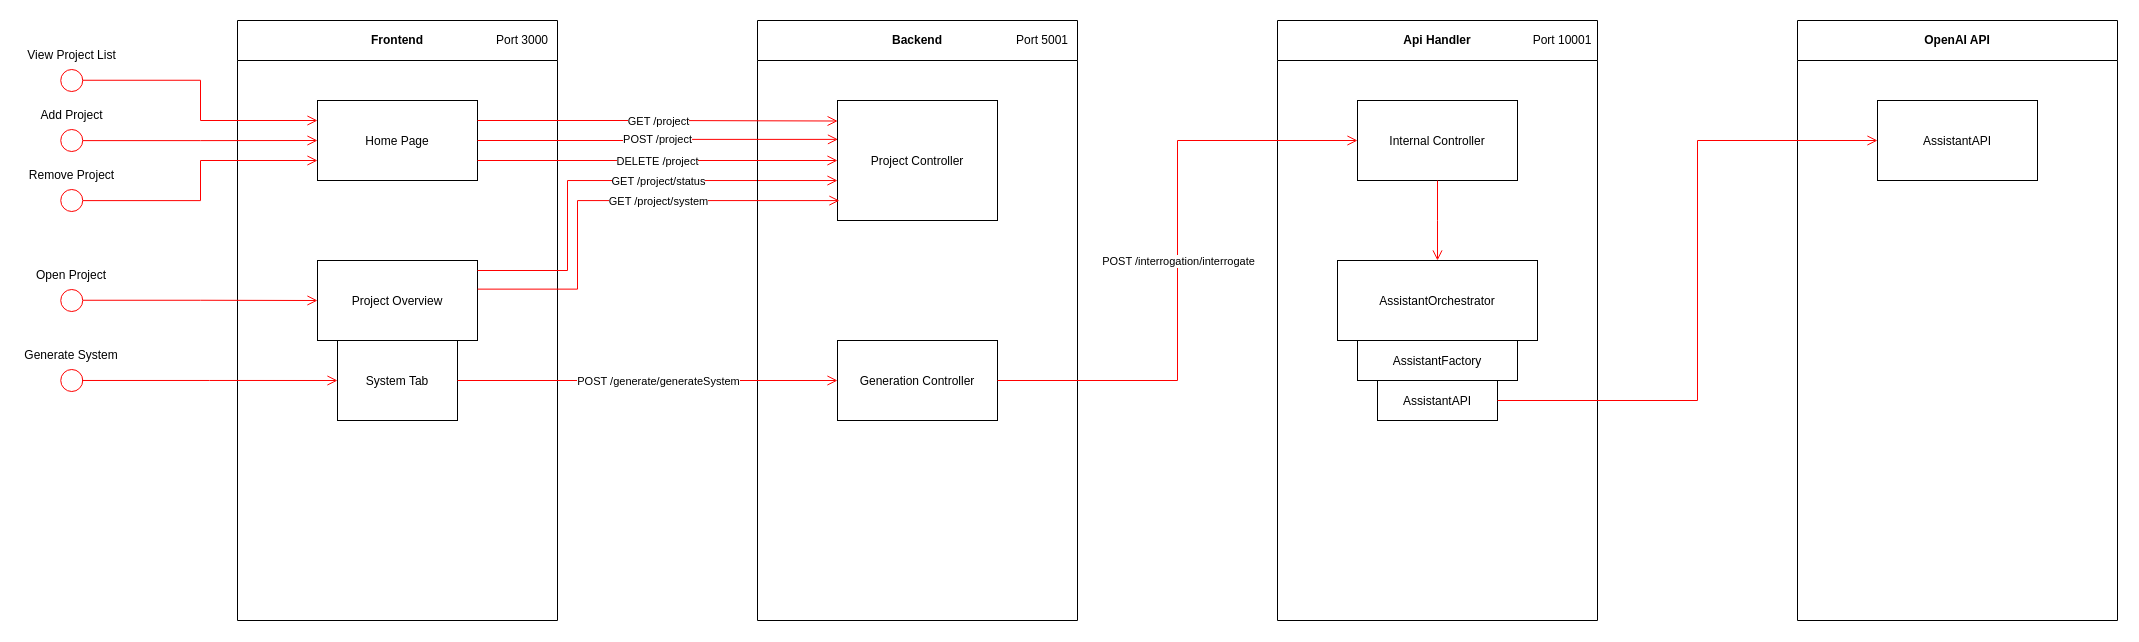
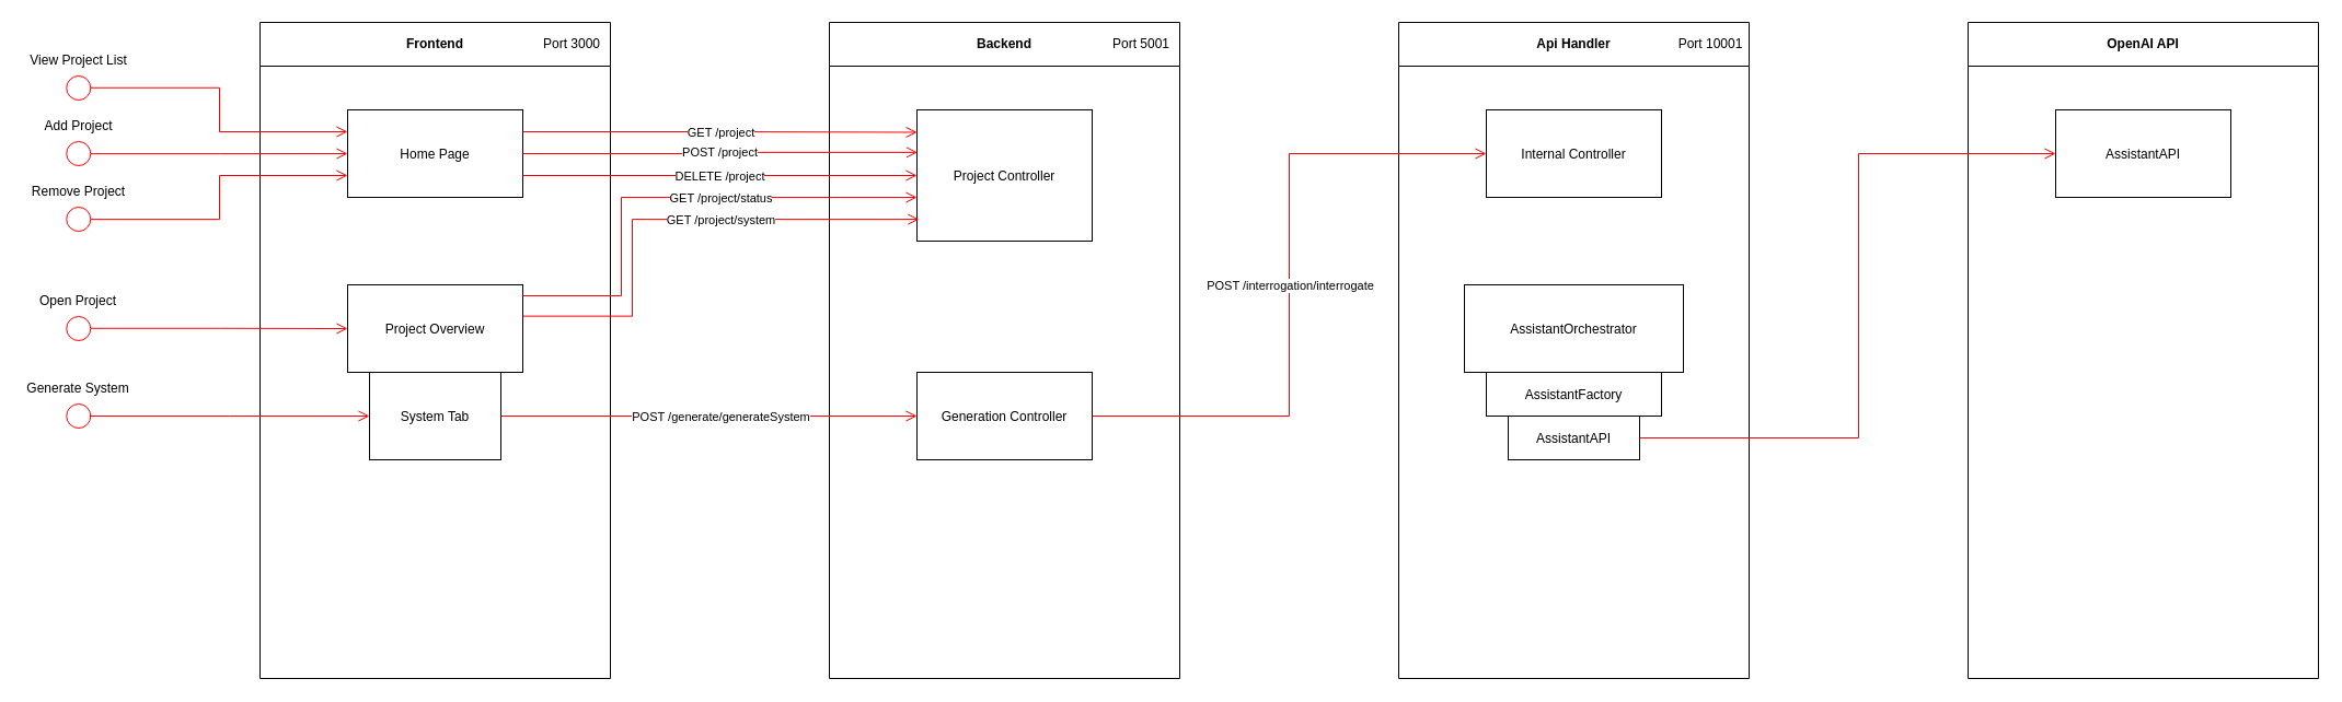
  <mxCell id="0" />
  <mxCell id="1" parent="0" />
  <mxCell id="2" value="Frontend" style="swimlane;whiteSpace=wrap;startSize=40;" vertex="1" parent="1"><mxGeometry x="237" y="20" width="320" height="600" as="geometry" /></mxCell>
  <mxCell id="3" value="Home Page" style="" parent="2" vertex="1"><mxGeometry x="80" y="80" width="160" height="80" as="geometry" /></mxCell>
  <mxCell id="4" value="Project Overview" style="" vertex="1" parent="2"><mxGeometry x="80" y="240" width="160" height="80" as="geometry" /></mxCell>
  <mxCell id="5" value="Port 3000" style="text;html=1;align=center;verticalAlign=middle;whiteSpace=wrap;rounded=0;" vertex="1" parent="2"><mxGeometry x="250" width="70" height="40" as="geometry" /></mxCell>
  <mxCell id="6" value="" style="edgeStyle=elbowEdgeStyle;elbow=horizontal;verticalAlign=bottom;endArrow=open;endSize=8;strokeColor=#FF0000;endFill=1;rounded=0;entryX=0;entryY=0.667;entryDx=0;entryDy=0;entryPerimeter=0;" edge="1" parent="2" target="19"><mxGeometry x="1420" y="40" as="geometry"><mxPoint x="471" y="250" as="targetPoint" /><mxPoint x="240" y="250" as="sourcePoint" /><Array as="points"><mxPoint x="330" y="210" /></Array></mxGeometry></mxCell>
  <mxCell id="7" value="GET /project/status" style="edgeLabel;html=1;align=center;verticalAlign=middle;resizable=0;points=[];" vertex="1" connectable="0" parent="6"><mxGeometry relative="1" as="geometry"><mxPoint x="45" as="offset" /></mxGeometry></mxCell>
  <mxCell id="8" value="System Tab" style="" vertex="1" parent="2"><mxGeometry x="100" y="320" width="120" height="80" as="geometry" /></mxCell>
  <mxCell id="9" value="" style="ellipse;shape=startState;fillColor=#FFFFFF;strokeColor=#ff0000;" parent="1" vertex="1"><mxGeometry x="56.25" y="125" width="30" height="30" as="geometry" /></mxCell>
  <mxCell id="10" value="" style="edgeStyle=elbowEdgeStyle;elbow=horizontal;verticalAlign=bottom;endArrow=open;endSize=8;strokeColor=#FF0000;endFill=1;rounded=0;exitX=0.867;exitY=0.504;exitDx=0;exitDy=0;exitPerimeter=0;" parent="1" source="9" target="3" edge="1"><mxGeometry x="1540" y="160" as="geometry"><mxPoint x="392" y="230" as="targetPoint" /></mxGeometry></mxCell>
  <mxCell id="11" value="Add Project" style="text;html=1;align=center;verticalAlign=middle;whiteSpace=wrap;rounded=0;" vertex="1" parent="1"><mxGeometry x="38.75" y="100" width="65" height="30" as="geometry" /></mxCell>
  <mxCell id="12" value="" style="ellipse;shape=startState;fillColor=#FFFFFF;strokeColor=#ff0000;" vertex="1" parent="1"><mxGeometry x="56.25" y="185" width="30" height="30" as="geometry" /></mxCell>
  <mxCell id="13" value="Remove Project" style="text;html=1;align=center;verticalAlign=middle;whiteSpace=wrap;rounded=0;" vertex="1" parent="1"><mxGeometry x="25" y="160" width="92.5" height="30" as="geometry" /></mxCell>
  <mxCell id="14" value="" style="ellipse;shape=startState;fillColor=#FFFFFF;strokeColor=#ff0000;" vertex="1" parent="1"><mxGeometry x="56.25" y="65" width="30" height="30" as="geometry" /></mxCell>
  <mxCell id="15" value="View Project List" style="text;html=1;align=center;verticalAlign=middle;whiteSpace=wrap;rounded=0;" vertex="1" parent="1"><mxGeometry x="25" y="40" width="92.5" height="30" as="geometry" /></mxCell>
  <mxCell id="16" value="" style="edgeStyle=elbowEdgeStyle;elbow=horizontal;verticalAlign=bottom;endArrow=open;endSize=8;strokeColor=#FF0000;endFill=1;rounded=0;exitX=0.861;exitY=0.492;exitDx=0;exitDy=0;entryX=0;entryY=0.25;entryDx=0;entryDy=0;exitPerimeter=0;" edge="1" parent="1" source="14" target="3"><mxGeometry x="1540" y="160" as="geometry"><mxPoint x="367" y="74.13" as="targetPoint" /><mxPoint x="137" y="74.56" as="sourcePoint" /></mxGeometry></mxCell>
  <mxCell id="17" value="" style="edgeStyle=elbowEdgeStyle;elbow=horizontal;verticalAlign=bottom;endArrow=open;endSize=8;strokeColor=#FF0000;endFill=1;rounded=0;exitX=0.872;exitY=0.504;exitDx=0;exitDy=0;entryX=0;entryY=0.75;entryDx=0;entryDy=0;exitPerimeter=0;" edge="1" parent="1" source="12" target="3"><mxGeometry x="1540" y="160" as="geometry"><mxPoint x="317" y="220" as="targetPoint" /><mxPoint x="87" y="220" as="sourcePoint" /></mxGeometry></mxCell>
  <mxCell id="18" value="Backend" style="swimlane;whiteSpace=wrap;startSize=40;" vertex="1" parent="1"><mxGeometry x="757" y="20" width="320" height="600" as="geometry" /></mxCell>
  <mxCell id="19" value="Project Controller" style="" vertex="1" parent="18"><mxGeometry x="80" y="80" width="160" height="120" as="geometry" /></mxCell>
  <mxCell id="20" value="Generation Controller" style="" vertex="1" parent="18"><mxGeometry x="80" y="320" width="160" height="80" as="geometry" /></mxCell>
  <mxCell id="21" value="Port 5001" style="text;html=1;align=center;verticalAlign=middle;whiteSpace=wrap;rounded=0;" vertex="1" parent="18"><mxGeometry x="250" width="70" height="40" as="geometry" /></mxCell>
  <mxCell id="22" value="" style="edgeStyle=elbowEdgeStyle;elbow=horizontal;verticalAlign=bottom;endArrow=open;endSize=8;strokeColor=#FF0000;endFill=1;rounded=0;exitX=1;exitY=0.25;exitDx=0;exitDy=0;entryX=0.001;entryY=0.171;entryDx=0;entryDy=0;entryPerimeter=0;" edge="1" parent="1" source="3" target="19"><mxGeometry x="1540" y="160" as="geometry"><mxPoint x="747" y="120" as="targetPoint" /><mxPoint x="477" y="120" as="sourcePoint" /></mxGeometry></mxCell>
  <mxCell id="23" value="GET /project" style="edgeLabel;html=1;align=center;verticalAlign=middle;resizable=0;points=[];" vertex="1" connectable="0" parent="22"><mxGeometry relative="1" as="geometry"><mxPoint as="offset" /></mxGeometry></mxCell>
  <mxCell id="24" value="" style="edgeStyle=elbowEdgeStyle;elbow=horizontal;verticalAlign=bottom;endArrow=open;endSize=8;strokeColor=#FF0000;endFill=1;rounded=0;exitX=1;exitY=0.5;exitDx=0;exitDy=0;entryX=0.003;entryY=0.324;entryDx=0;entryDy=0;entryPerimeter=0;" edge="1" parent="1" source="3" target="19"><mxGeometry x="1540" y="160" as="geometry"><mxPoint x="727" y="140" as="targetPoint" /><mxPoint x="517" y="160" as="sourcePoint" /></mxGeometry></mxCell>
  <mxCell id="25" value="POST /project" style="edgeLabel;html=1;align=center;verticalAlign=middle;resizable=0;points=[];" vertex="1" connectable="0" parent="24"><mxGeometry relative="1" as="geometry"><mxPoint as="offset" /></mxGeometry></mxCell>
  <mxCell id="26" value="" style="edgeStyle=elbowEdgeStyle;elbow=horizontal;verticalAlign=bottom;endArrow=open;endSize=8;strokeColor=#FF0000;endFill=1;rounded=0;exitX=1;exitY=0.75;exitDx=0;exitDy=0;entryX=0;entryY=0.5;entryDx=0;entryDy=0;" edge="1" parent="1" source="3" target="19"><mxGeometry x="1540" y="160" as="geometry"><mxPoint x="737" y="160" as="targetPoint" /><mxPoint x="517" y="180" as="sourcePoint" /></mxGeometry></mxCell>
  <mxCell id="27" value="DELETE /project" style="edgeLabel;html=1;align=center;verticalAlign=middle;resizable=0;points=[];" vertex="1" connectable="0" parent="26"><mxGeometry relative="1" as="geometry"><mxPoint x="-1" as="offset" /></mxGeometry></mxCell>
  <mxCell id="28" value="" style="ellipse;shape=startState;fillColor=#FFFFFF;strokeColor=#ff0000;" vertex="1" parent="1"><mxGeometry x="56.25" y="285" width="30" height="30" as="geometry" /></mxCell>
  <mxCell id="29" value="" style="edgeStyle=elbowEdgeStyle;elbow=horizontal;verticalAlign=bottom;endArrow=open;endSize=8;strokeColor=#FF0000;endFill=1;rounded=0;entryX=0;entryY=0.5;entryDx=0;entryDy=0;exitX=0.872;exitY=0.492;exitDx=0;exitDy=0;exitPerimeter=0;" edge="1" parent="1" source="28" target="4"><mxGeometry x="1540" y="160" as="geometry"><mxPoint x="257" y="310" as="targetPoint" /></mxGeometry></mxCell>
  <mxCell id="30" value="Open Project" style="text;html=1;align=center;verticalAlign=middle;whiteSpace=wrap;rounded=0;" vertex="1" parent="1"><mxGeometry x="32.13" y="260" width="78.25" height="30" as="geometry" /></mxCell>
  <mxCell id="31" value="" style="edgeStyle=elbowEdgeStyle;elbow=horizontal;verticalAlign=bottom;endArrow=open;endSize=8;strokeColor=#FF0000;endFill=1;rounded=0;entryX=0.012;entryY=0.834;entryDx=0;entryDy=0;entryPerimeter=0;exitX=1.001;exitY=0.358;exitDx=0;exitDy=0;exitPerimeter=0;" edge="1" parent="1" source="4" target="19"><mxGeometry x="1420" y="40" as="geometry"><mxPoint x="763" y="199" as="targetPoint" /><mxPoint x="487" y="290" as="sourcePoint" /><Array as="points"><mxPoint x="577" y="240" /></Array></mxGeometry></mxCell>
  <mxCell id="32" value="GET /project/system" style="edgeLabel;html=1;align=center;verticalAlign=middle;resizable=0;points=[];" vertex="1" connectable="0" parent="31"><mxGeometry relative="1" as="geometry"><mxPoint x="44" as="offset" /></mxGeometry></mxCell>
  <mxCell id="33" value="" style="ellipse;shape=startState;fillColor=#FFFFFF;strokeColor=#ff0000;" vertex="1" parent="1"><mxGeometry x="56.26" y="365" width="30" height="30" as="geometry" /></mxCell>
  <mxCell id="34" value="" style="edgeStyle=elbowEdgeStyle;elbow=horizontal;verticalAlign=bottom;endArrow=open;endSize=8;strokeColor=#FF0000;endFill=1;rounded=0;entryX=0;entryY=0.5;entryDx=0;entryDy=0;exitX=0.842;exitY=0.499;exitDx=0;exitDy=0;exitPerimeter=0;" edge="1" parent="1" source="33" target="8"><mxGeometry x="1540" y="160" as="geometry"><mxPoint x="309.87" y="380" as="targetPoint" /></mxGeometry></mxCell>
  <mxCell id="35" value="Generate System" style="text;html=1;align=center;verticalAlign=middle;whiteSpace=wrap;rounded=0;" vertex="1" parent="1"><mxGeometry x="20.26" y="340" width="102" height="30" as="geometry" /></mxCell>
  <mxCell id="36" value="" style="edgeStyle=elbowEdgeStyle;elbow=horizontal;verticalAlign=bottom;endArrow=open;endSize=8;strokeColor=#FF0000;endFill=1;rounded=0;entryX=0;entryY=0.5;entryDx=0;entryDy=0;exitX=1;exitY=0.5;exitDx=0;exitDy=0;" edge="1" parent="1" source="8" target="20"><mxGeometry x="1540" y="160" as="geometry"><mxPoint x="752" y="379.57" as="targetPoint" /><mxPoint x="497" y="379.57" as="sourcePoint" /></mxGeometry></mxCell>
  <mxCell id="37" value="POST /generate/generateSystem" style="edgeLabel;html=1;align=center;verticalAlign=middle;resizable=0;points=[];" vertex="1" connectable="0" parent="36"><mxGeometry relative="1" as="geometry"><mxPoint x="10" as="offset" /></mxGeometry></mxCell>
  <mxCell id="38" value="Api Handler" style="swimlane;whiteSpace=wrap;startSize=40;" vertex="1" parent="1"><mxGeometry x="1277" y="20" width="320" height="600" as="geometry" /></mxCell>
  <mxCell id="39" value="Internal Controller" style="" vertex="1" parent="38"><mxGeometry x="80" y="80" width="160" height="80" as="geometry" /></mxCell>
  <mxCell id="40" value="AssistantOrchestrator" style="" vertex="1" parent="38"><mxGeometry x="60" y="240" width="200" height="80" as="geometry" /></mxCell>
  <mxCell id="41" value="Port 10001" style="text;html=1;align=center;verticalAlign=middle;whiteSpace=wrap;rounded=0;" vertex="1" parent="38"><mxGeometry x="250" width="70" height="40" as="geometry" /></mxCell>
  <mxCell id="42" value="AssistantFactory" style="" vertex="1" parent="38"><mxGeometry x="80" y="320" width="160" height="40" as="geometry" /></mxCell>
  <mxCell id="43" value="AssistantAPI" style="" vertex="1" parent="38"><mxGeometry x="100" y="360" width="120" height="40" as="geometry" /></mxCell>
- <mxCell id="44" value="" style="edgeStyle=elbowEdgeStyle;elbow=horizontal;verticalAlign=bottom;endArrow=open;endSize=8;strokeColor=#FF0000;endFill=1;rounded=0;entryX=0.5;entryY=0;entryDx=0;entryDy=0;exitX=0.5;exitY=1;exitDx=0;exitDy=0;" edge="1" parent="38" source="39" target="40"><mxGeometry x="380" y="40" as="geometry"><mxPoint x="305" y="200" as="targetPoint" /><mxPoint x="70" y="200" as="sourcePoint" /></mxGeometry></mxCell>
  <mxCell id="45" value="" style="edgeStyle=elbowEdgeStyle;elbow=horizontal;verticalAlign=bottom;endArrow=open;endSize=8;strokeColor=#FF0000;endFill=1;rounded=0;entryX=0;entryY=0.5;entryDx=0;entryDy=0;exitX=1;exitY=0.5;exitDx=0;exitDy=0;" edge="1" parent="1" source="20" target="39"><mxGeometry x="1540" y="160" as="geometry"><mxPoint x="1457" y="400" as="targetPoint" /><mxPoint x="1077" y="400" as="sourcePoint" /></mxGeometry></mxCell>
  <mxCell id="46" value="POST /interrogation/interrogate" style="edgeLabel;html=1;align=center;verticalAlign=middle;resizable=0;points=[];" vertex="1" connectable="0" parent="45"><mxGeometry relative="1" as="geometry"><mxPoint as="offset" /></mxGeometry></mxCell>
  <mxCell id="47" value="OpenAI API" style="swimlane;whiteSpace=wrap;startSize=40;" vertex="1" parent="1"><mxGeometry x="1797" y="20" width="320" height="600" as="geometry" /></mxCell>
  <mxCell id="48" value="AssistantAPI" style="" vertex="1" parent="47"><mxGeometry x="80" y="80" width="160" height="80" as="geometry" /></mxCell>
  <mxCell id="49" value="" style="edgeStyle=elbowEdgeStyle;elbow=horizontal;verticalAlign=bottom;endArrow=open;endSize=8;strokeColor=#FF0000;endFill=1;rounded=0;exitX=1;exitY=0.5;exitDx=0;exitDy=0;entryX=0;entryY=0.5;entryDx=0;entryDy=0;" edge="1" parent="1" source="43" target="48"><mxGeometry as="geometry"><mxPoint x="1717" y="410" as="targetPoint" /><mxPoint x="1407" y="430" as="sourcePoint" /><Array as="points"><mxPoint x="1697" y="270" /></Array></mxGeometry></mxCell>
